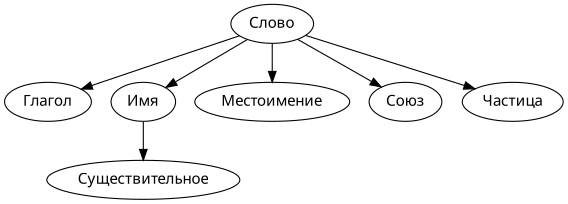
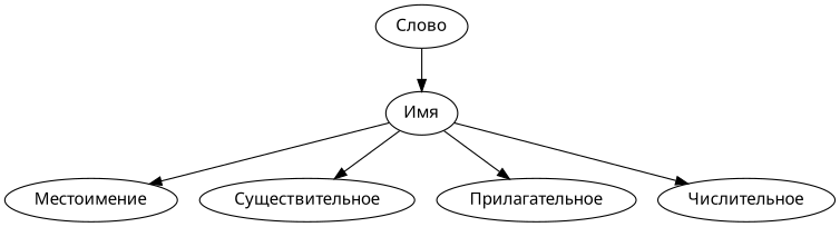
  digraph {
    fontname="Comic Neue"
    node [fontname="Comic Neue"]
    edge [fontname="Comic Neue"]
    "Слово"
-   "Глагол"
    "Имя"
    "Местоимение"
-   "Союз"
-   "Частица"
    "Существительное"
-   "Слово" -> "Глагол"
+   "Прилагательное"
+   "Числительное"
    "Слово" -> "Имя"
-   "Слово" -> "Местоимение"
-   "Слово" -> "Союз"
-   "Слово" -> "Частица"
+   "Имя" -> "Местоимение"
    "Имя" -> "Существительное"
+   "Имя" -> "Прилагательное"
+   "Имя" -> "Числительное"
  }
